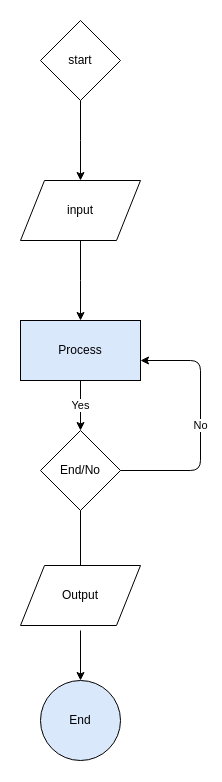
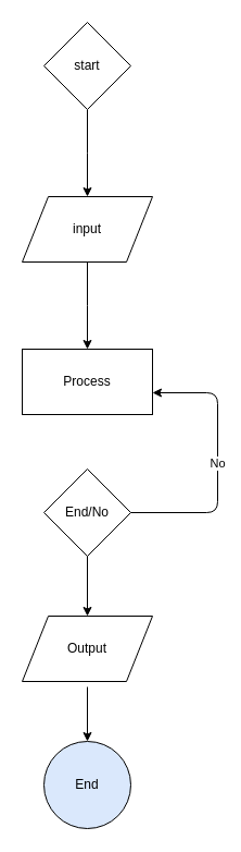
  <mxCell id="0" />
  <mxCell id="1" parent="0" />
  <mxCell id="2" value="" style="edgeStyle=orthogonalEdgeStyle;rounded=0;orthogonalLoop=1;jettySize=auto;html=1;" edge="1" parent="1" source="3"><mxGeometry relative="1" as="geometry"><mxPoint x="80" y="180" as="targetPoint" /></mxGeometry></mxCell>
  <mxCell id="3" value="start" style="rhombus;whiteSpace=wrap;html=1;aspect=fixed;" vertex="1" parent="1"><mxGeometry x="40" y="20" width="80" height="80" as="geometry" /></mxCell>
  <mxCell id="4" value="" style="edgeStyle=orthogonalEdgeStyle;rounded=0;orthogonalLoop=1;jettySize=auto;html=1;" edge="1" parent="1" source="5"><mxGeometry relative="1" as="geometry"><mxPoint x="80" y="320" as="targetPoint" /></mxGeometry></mxCell>
  <mxCell id="5" value="input" style="shape=parallelogram;perimeter=parallelogramPerimeter;whiteSpace=wrap;html=1;" vertex="1" parent="1"><mxGeometry x="20" y="180" width="120" height="60" as="geometry" /></mxCell>
- <mxCell id="6" value="Process" style="rounded=0;whiteSpace=wrap;html=1;fillColor=#dae8fc;" vertex="1" parent="1"><mxGeometry x="20" y="320" width="120" height="60" as="geometry" /></mxCell>
- <mxCell id="7" style="edgeStyle=orthogonalEdgeStyle;rounded=0;orthogonalLoop=1;jettySize=auto;html=1;exitX=0.5;exitY=1;exitDx=0;exitDy=0;entryX=0.5;entryY=0;entryDx=0;entryDy=0;endArrow=none;" edge="1" parent="1" source="8" target="10"><mxGeometry relative="1" as="geometry" /></mxCell>
+ <mxCell id="6" value="Process" style="rounded=0;whiteSpace=wrap;html=1;" vertex="1" parent="1"><mxGeometry x="20" y="320" width="120" height="60" as="geometry" /></mxCell>
+ <mxCell id="7" style="edgeStyle=orthogonalEdgeStyle;rounded=0;orthogonalLoop=1;jettySize=auto;html=1;exitX=0.5;exitY=1;exitDx=0;exitDy=0;entryX=0.5;entryY=0;entryDx=0;entryDy=0;" edge="1" parent="1" source="8" target="10"><mxGeometry relative="1" as="geometry" /></mxCell>
  <mxCell id="8" value="End/No" style="rhombus;whiteSpace=wrap;html=1;" vertex="1" parent="1"><mxGeometry x="40" y="430" width="80" height="80" as="geometry" /></mxCell>
  <mxCell id="9" value="No" style="endArrow=classic;html=1;exitX=1;exitY=0.5;exitDx=0;exitDy=0;" edge="1" parent="1" source="8"><mxGeometry width="50" height="50" relative="1" as="geometry"><mxPoint x="170" y="300" as="sourcePoint" /><mxPoint x="140" y="360" as="targetPoint" /><Array as="points"><mxPoint x="200" y="470" /><mxPoint x="200" y="360" /></Array></mxGeometry></mxCell>
  <mxCell id="10" value="Output" style="shape=parallelogram;perimeter=parallelogramPerimeter;whiteSpace=wrap;html=1;" vertex="1" parent="1"><mxGeometry x="20" y="565" width="120" height="60" as="geometry" /></mxCell>
  <mxCell id="11" value="End" style="ellipse;whiteSpace=wrap;html=1;aspect=fixed;fillColor=#dae8fc;" vertex="1" parent="1"><mxGeometry x="40" y="680" width="80" height="80" as="geometry" /></mxCell>
  <mxCell id="12" value="" style="endArrow=classic;html=1;entryX=0.5;entryY=0;entryDx=0;entryDy=0;" edge="1" parent="1" target="11"><mxGeometry width="50" height="50" relative="1" as="geometry"><mxPoint x="80" y="630" as="sourcePoint" /><mxPoint x="220" y="520" as="targetPoint" /><Array as="points" /></mxGeometry></mxCell>
- <mxCell id="13" value="Yes" style="endArrow=classic;html=1;exitX=0.5;exitY=1;exitDx=0;exitDy=0;entryX=0.5;entryY=0;entryDx=0;entryDy=0;" edge="1" parent="1" source="6" target="8"><mxGeometry width="50" height="50" relative="1" as="geometry"><mxPoint x="170" y="570" as="sourcePoint" /><mxPoint x="220" y="520" as="targetPoint" /></mxGeometry></mxCell>
